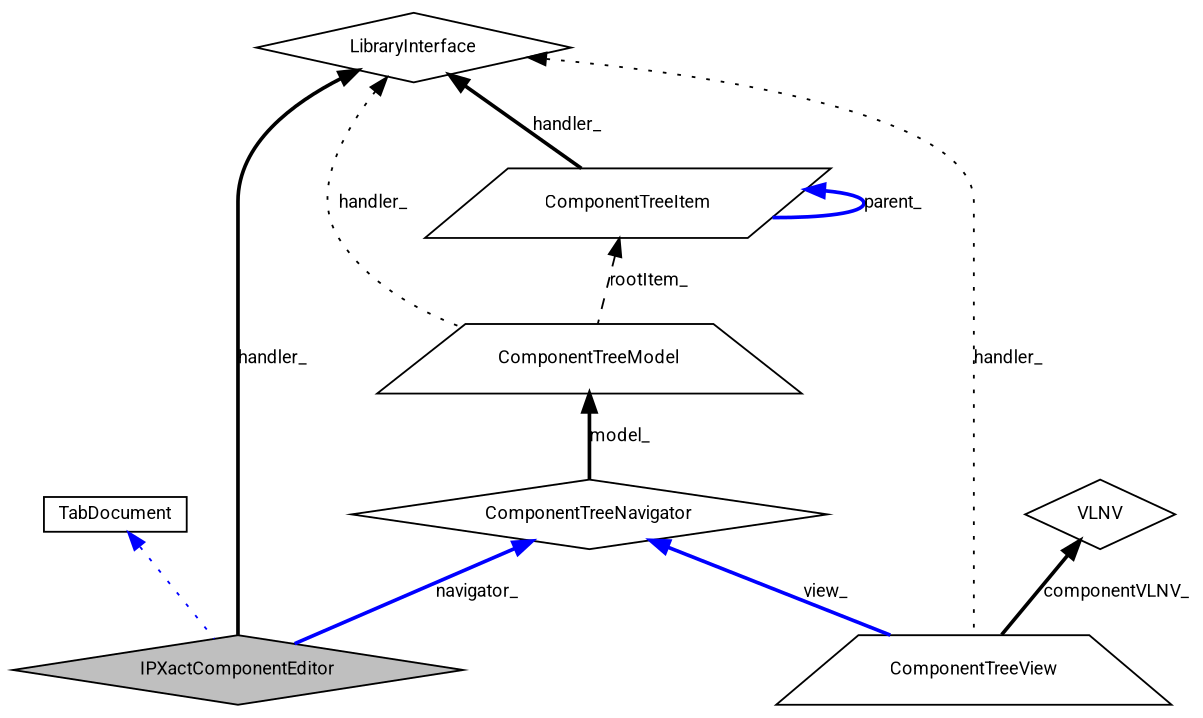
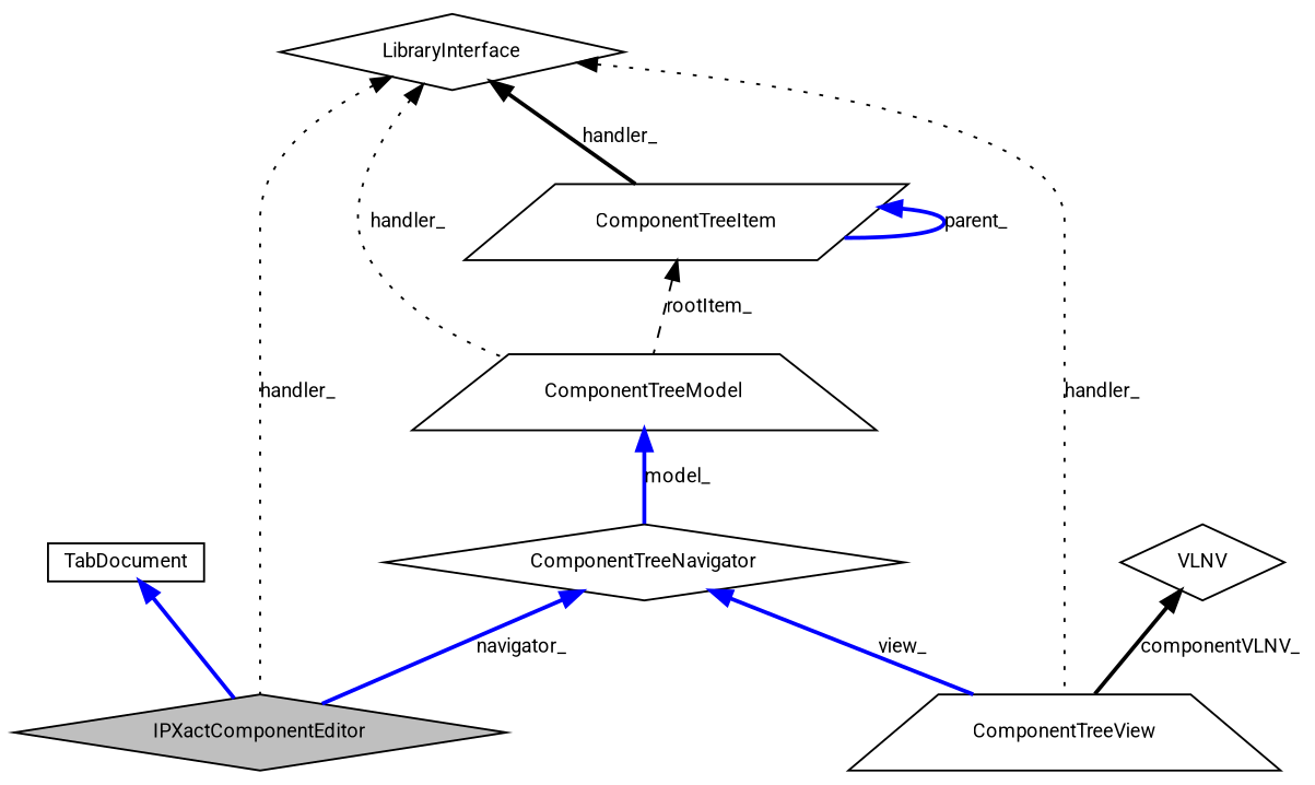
  digraph {
    fontname=Roboto
    node [color=black fontname=Roboto fontsize=10 shape=diamond]
    edge [color=black dir=back fontname=Roboto fontsize=10 labelfontname=FreeSans labelfontsize=10 style=bold]
    n1 [fillcolor=grey75 fontcolor=black height=0.2 label=IPXactComponentEditor style=filled width=0.4]
    n2 [height=0.2 label=TabDocument shape=box width=0.4]
    n3 [height=0.2 label=LibraryInterface width=0.4]
    n4 [height=0.2 label=ComponentTreeModel shape=trapezium width=0.4]
    n5 [height=0.2 label=ComponentTreeItem shape=parallelogram width=0.4]
    n6 [height=0.2 label=ComponentTreeView shape=trapezium width=0.4]
    n7 [height=0.2 label=ComponentTreeNavigator width=0.4]
    n8 [height=0.2 label=VLNV width=0.4]
-   n2 -> n1 [color=blue style=dotted]
-   n3 -> n1 [label=handler_]
+   n2 -> n1 [color=blue]
+   n3 -> n1 [label=handler_ style=dotted]
    n3 -> n4 [label=handler_ style=dotted]
    n3 -> n5 [label=handler_]
    n3 -> n6 [label=handler_ style=dotted]
-   n4 -> n7 [label=model_]
+   n4 -> n7 [color=blue label=model_]
    n5 -> n4 [label=rootItem_ style=dashed]
    n5 -> n5 [color=blue label=parent_]
    n7 -> n1 [color=blue label=navigator_]
    n7 -> n6 [color=blue label=view_]
    n8 -> n6 [label=componentVLNV_]
  }
